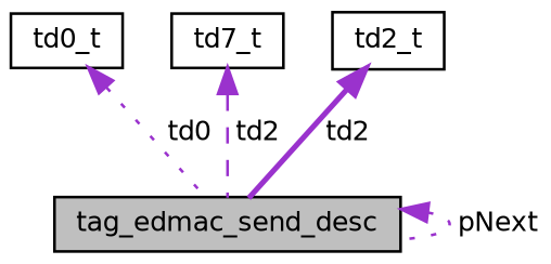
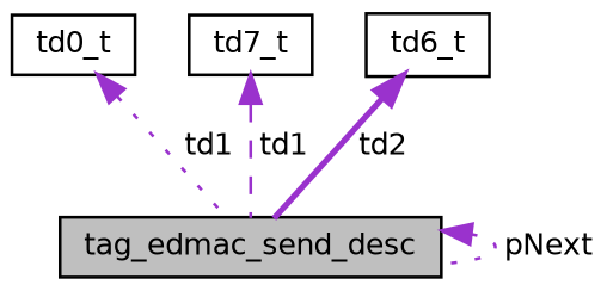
  digraph {
    node [color=black fillcolor=white fontname=Helvetica fontsize=10 shape=record style=filled]
    edge [color=darkorchid3 dir=back fontname=Helvetica fontsize=10 labelfontname=Helvetica labelfontsize=10 style=dotted]
    n1 [fillcolor=grey75 fontcolor=black height=0.2 label=tag_edmac_send_desc width=0.4]
    n2 [height=0.2 label=td0_t width=0.4]
    n3 [height=0.2 label=td7_t width=0.4]
-   n4 [height=0.2 label=td2_t width=0.4]
+   n4 [height=0.2 label=td6_t width=0.4]
    n1 -> n1 [label=" pNext"]
-   n2 -> n1 [label=" td0"]
-   n3 -> n1 [label=" td2" style=dashed]
+   n2 -> n1 [label=" td1"]
+   n3 -> n1 [label=" td1" style=dashed]
    n4 -> n1 [label=" td2" style=bold]
  }
